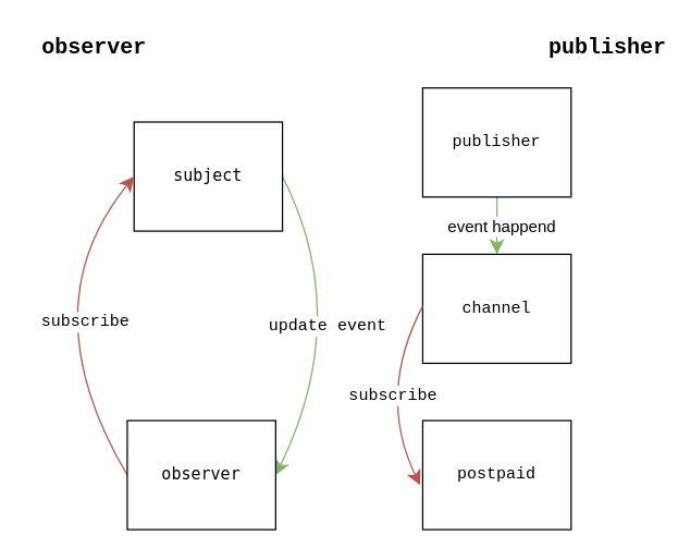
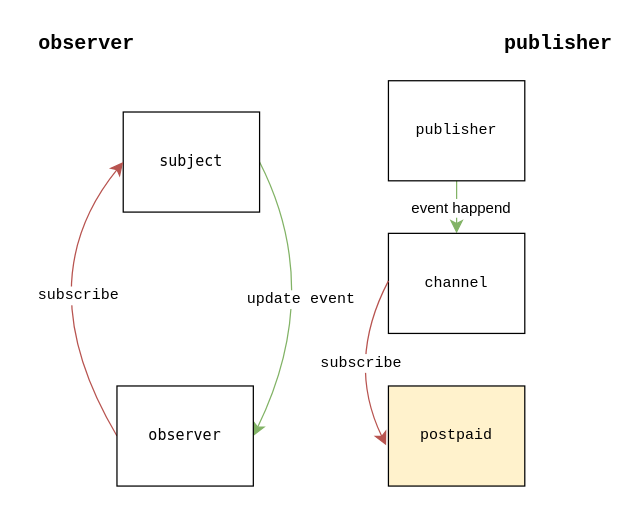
  <mxCell id="0" />
  <mxCell id="1" parent="0" />
  <mxCell id="2" style="edgeStyle=none;curved=1;rounded=0;orthogonalLoop=1;jettySize=auto;html=1;exitX=1;exitY=0.5;exitDx=0;exitDy=0;entryX=1;entryY=0.5;entryDx=0;entryDy=0;fontSize=12;startSize=8;endSize=8;fillColor=#d5e8d4;strokeColor=#82b366;" parent="1" source="4" target="7" edge="1"><mxGeometry relative="1" as="geometry"><Array as="points"><mxPoint x="259" y="231" /></Array></mxGeometry></mxCell>
  <mxCell id="3" value="update event" style="edgeLabel;html=1;align=center;verticalAlign=middle;resizable=0;points=[];fontSize=12;fontFamily=Courier New;" parent="2" vertex="1" connectable="0"><mxGeometry x="-0.082" y="-21" relative="1" as="geometry"><mxPoint as="offset" /></mxGeometry></mxCell>
  <mxCell id="4" value="&lt;pre&gt;subject&lt;/pre&gt;" style="rounded=0;whiteSpace=wrap;html=1;" parent="1" vertex="1"><mxGeometry x="98" y="89" width="109" height="80" as="geometry" /></mxCell>
  <mxCell id="5" style="edgeStyle=none;curved=1;rounded=0;orthogonalLoop=1;jettySize=auto;html=1;exitX=0;exitY=0.5;exitDx=0;exitDy=0;entryX=0;entryY=0.5;entryDx=0;entryDy=0;fontSize=12;startSize=8;endSize=8;fillColor=#f8cecc;strokeColor=#b85450;" parent="1" source="7" target="4" edge="1"><mxGeometry relative="1" as="geometry"><Array as="points"><mxPoint x="20" y="225" /></Array></mxGeometry></mxCell>
  <mxCell id="6" value="subscribe" style="edgeLabel;html=1;align=center;verticalAlign=middle;resizable=0;points=[];fontSize=12;fontFamily=Courier New;" parent="5" vertex="1" connectable="0"><mxGeometry x="-0.149" y="-30" relative="1" as="geometry"><mxPoint as="offset" /></mxGeometry></mxCell>
  <mxCell id="7" value="&lt;pre&gt;observer&lt;/pre&gt;" style="rounded=0;whiteSpace=wrap;html=1;" parent="1" vertex="1"><mxGeometry x="93" y="308" width="109" height="80" as="geometry" /></mxCell>
  <mxCell id="8" style="edgeStyle=none;curved=1;rounded=0;orthogonalLoop=1;jettySize=auto;html=1;exitX=0.5;exitY=1;exitDx=0;exitDy=0;entryX=0.5;entryY=0;entryDx=0;entryDy=0;fontSize=12;startSize=8;endSize=8;fillColor=#d5e8d4;strokeColor=#82b366;" parent="1" source="10" target="11" edge="1"><mxGeometry relative="1" as="geometry" /></mxCell>
  <mxCell id="9" value="event happend" style="edgeLabel;html=1;align=center;verticalAlign=middle;resizable=0;points=[];fontSize=12;" parent="8" vertex="1" connectable="0"><mxGeometry x="0.019" y="3" relative="1" as="geometry"><mxPoint as="offset" /></mxGeometry></mxCell>
  <mxCell id="10" value="publisher" style="rounded=0;whiteSpace=wrap;html=1;fontFamily=Courier New;" parent="1" vertex="1"><mxGeometry x="310" y="64" width="109" height="80" as="geometry" /></mxCell>
  <mxCell id="11" value="channel" style="rounded=0;whiteSpace=wrap;html=1;fontFamily=Courier New;" parent="1" vertex="1"><mxGeometry x="310" y="186" width="109" height="80" as="geometry" /></mxCell>
- <mxCell id="12" value="postpaid" style="rounded=0;whiteSpace=wrap;html=1;fontFamily=Courier New;" parent="1" vertex="1"><mxGeometry x="310" y="308" width="109" height="80" as="geometry" /></mxCell>
+ <mxCell id="12" value="postpaid" style="rounded=0;whiteSpace=wrap;html=1;fontFamily=Courier New;fillColor=#fff2cc;" parent="1" vertex="1"><mxGeometry x="310" y="308" width="109" height="80" as="geometry" /></mxCell>
  <mxCell id="13" value="observer" style="text;strokeColor=none;fillColor=none;html=1;align=center;verticalAlign=middle;whiteSpace=wrap;rounded=0;fontSize=16;fontFamily=Courier New;fontStyle=1" parent="1" vertex="1"><mxGeometry x="39" y="20" width="60" height="30" as="geometry" /></mxCell>
  <mxCell id="14" value="publisher" style="text;strokeColor=none;fillColor=none;html=1;align=center;verticalAlign=middle;whiteSpace=wrap;rounded=0;fontSize=16;fontFamily=Courier New;fontStyle=1" parent="1" vertex="1"><mxGeometry x="416" y="20" width="60" height="30" as="geometry" /></mxCell>
  <mxCell id="15" style="edgeStyle=none;curved=1;rounded=0;orthogonalLoop=1;jettySize=auto;html=1;exitX=0;exitY=0.5;exitDx=0;exitDy=0;entryX=-0.017;entryY=0.618;entryDx=0;entryDy=0;entryPerimeter=0;fontSize=12;startSize=8;endSize=8;fillColor=#f8cecc;strokeColor=#b85450;" parent="1" edge="1"><mxGeometry relative="1" as="geometry"><mxPoint x="310" y="224" as="sourcePoint" /><mxPoint x="308.147" y="355.44" as="targetPoint" /><Array as="points"><mxPoint x="276" y="289" /></Array></mxGeometry></mxCell>
  <mxCell id="16" value="subscribe" style="edgeLabel;html=1;align=center;verticalAlign=middle;resizable=0;points=[];fontSize=12;fontFamily=Courier New;" parent="15" vertex="1" connectable="0"><mxGeometry x="0.069" y="10" relative="1" as="geometry"><mxPoint as="offset" /></mxGeometry></mxCell>
